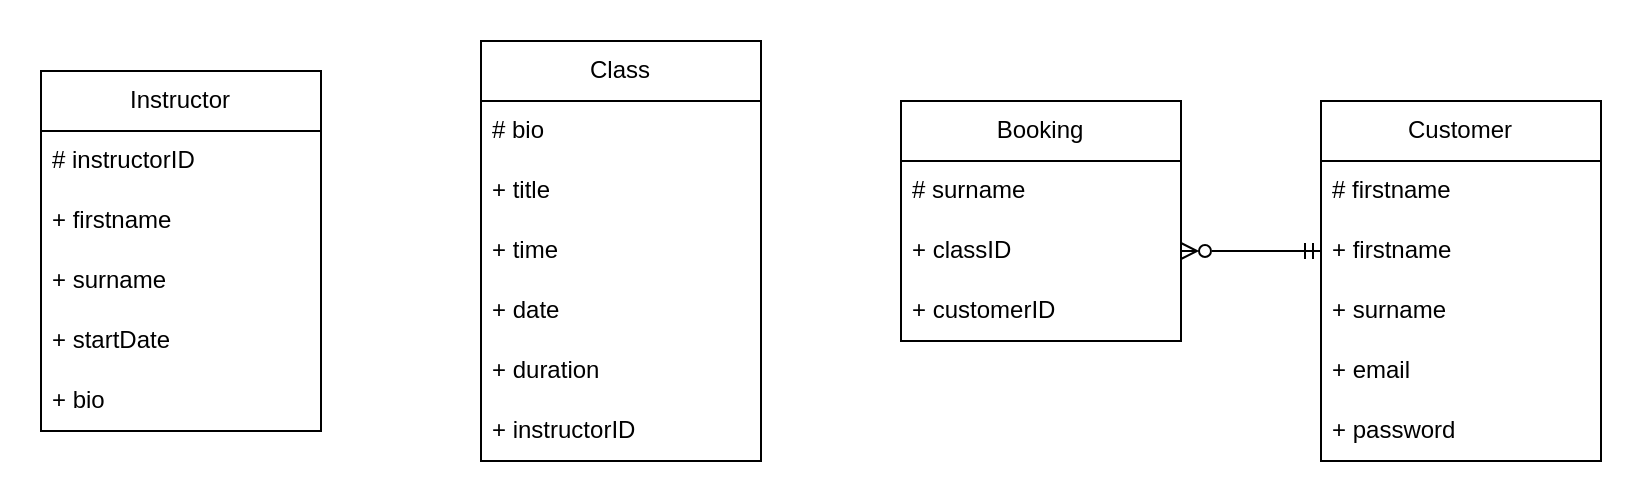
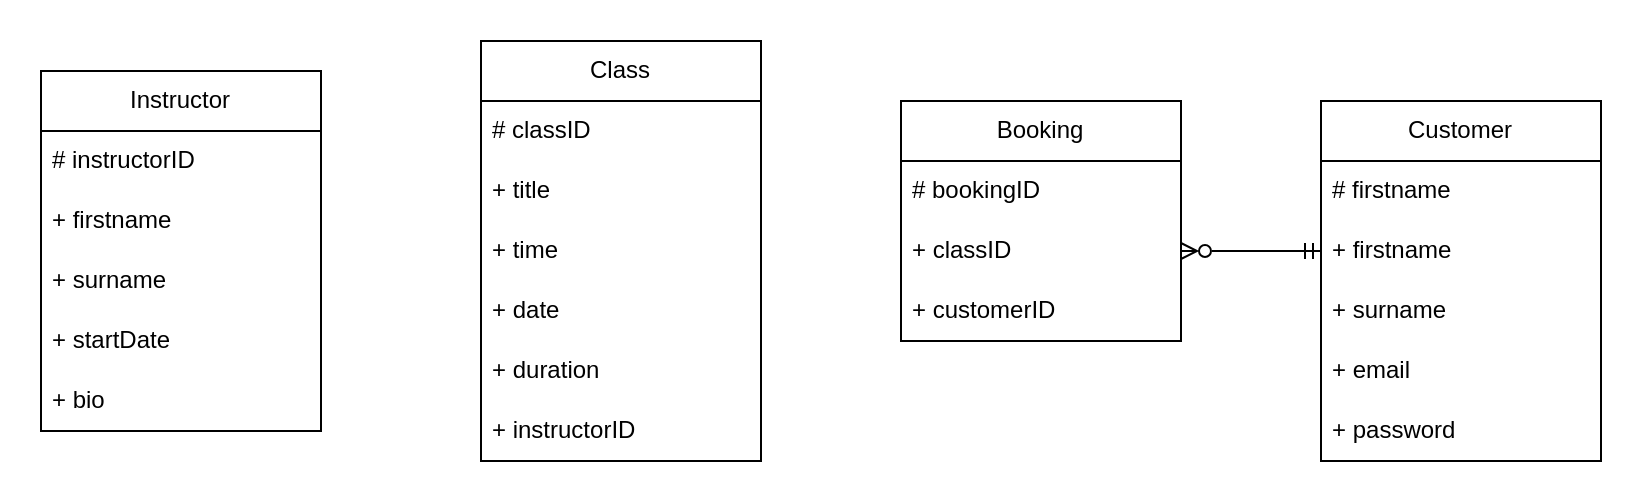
  <mxCell id="0" />
  <mxCell id="1" parent="0" />
  <mxCell id="2" value="Instructor" style="swimlane;fontStyle=0;childLayout=stackLayout;horizontal=1;startSize=30;horizontalStack=0;resizeParent=1;resizeParentMax=0;resizeLast=0;collapsible=1;marginBottom=0;whiteSpace=wrap;html=1;" parent="1" vertex="1"><mxGeometry x="20" y="35" width="140" height="180" as="geometry" /></mxCell>
  <mxCell id="3" value="# instructorID" style="text;strokeColor=none;fillColor=none;align=left;verticalAlign=middle;spacingLeft=4;spacingRight=4;overflow=hidden;points=[[0,0.5],[1,0.5]];portConstraint=eastwest;rotatable=0;whiteSpace=wrap;html=1;" parent="2" vertex="1"><mxGeometry y="30" width="140" height="30" as="geometry" /></mxCell>
  <mxCell id="4" value="+ firstname" style="text;strokeColor=none;fillColor=none;align=left;verticalAlign=middle;spacingLeft=4;spacingRight=4;overflow=hidden;points=[[0,0.5],[1,0.5]];portConstraint=eastwest;rotatable=0;whiteSpace=wrap;html=1;" parent="2" vertex="1"><mxGeometry y="60" width="140" height="30" as="geometry" /></mxCell>
  <mxCell id="5" value="+ surname" style="text;strokeColor=none;fillColor=none;align=left;verticalAlign=middle;spacingLeft=4;spacingRight=4;overflow=hidden;points=[[0,0.5],[1,0.5]];portConstraint=eastwest;rotatable=0;whiteSpace=wrap;html=1;" parent="2" vertex="1"><mxGeometry y="90" width="140" height="30" as="geometry" /></mxCell>
  <mxCell id="6" value="+ startDate" style="text;strokeColor=none;fillColor=none;align=left;verticalAlign=middle;spacingLeft=4;spacingRight=4;overflow=hidden;points=[[0,0.5],[1,0.5]];portConstraint=eastwest;rotatable=0;whiteSpace=wrap;html=1;" parent="2" vertex="1"><mxGeometry y="120" width="140" height="30" as="geometry" /></mxCell>
  <mxCell id="7" value="+ bio" style="text;strokeColor=none;fillColor=none;align=left;verticalAlign=middle;spacingLeft=4;spacingRight=4;overflow=hidden;points=[[0,0.5],[1,0.5]];portConstraint=eastwest;rotatable=0;whiteSpace=wrap;html=1;" parent="2" vertex="1"><mxGeometry y="150" width="140" height="30" as="geometry" /></mxCell>
  <mxCell id="8" value="Class" style="swimlane;fontStyle=0;childLayout=stackLayout;horizontal=1;startSize=30;horizontalStack=0;resizeParent=1;resizeParentMax=0;resizeLast=0;collapsible=1;marginBottom=0;whiteSpace=wrap;html=1;" parent="1" vertex="1"><mxGeometry x="240" y="20" width="140" height="210" as="geometry" /></mxCell>
- <mxCell id="9" value="# bio" style="text;strokeColor=none;fillColor=none;align=left;verticalAlign=middle;spacingLeft=4;spacingRight=4;overflow=hidden;points=[[0,0.5],[1,0.5]];portConstraint=eastwest;rotatable=0;whiteSpace=wrap;html=1;" parent="8" vertex="1"><mxGeometry y="30" width="140" height="30" as="geometry" /></mxCell>
+ <mxCell id="9" value="# classID" style="text;strokeColor=none;fillColor=none;align=left;verticalAlign=middle;spacingLeft=4;spacingRight=4;overflow=hidden;points=[[0,0.5],[1,0.5]];portConstraint=eastwest;rotatable=0;whiteSpace=wrap;html=1;" parent="8" vertex="1"><mxGeometry y="30" width="140" height="30" as="geometry" /></mxCell>
  <mxCell id="10" value="+ title" style="text;strokeColor=none;fillColor=none;align=left;verticalAlign=middle;spacingLeft=4;spacingRight=4;overflow=hidden;points=[[0,0.5],[1,0.5]];portConstraint=eastwest;rotatable=0;whiteSpace=wrap;html=1;" parent="8" vertex="1"><mxGeometry y="60" width="140" height="30" as="geometry" /></mxCell>
  <mxCell id="11" value="+ time" style="text;strokeColor=none;fillColor=none;align=left;verticalAlign=middle;spacingLeft=4;spacingRight=4;overflow=hidden;points=[[0,0.5],[1,0.5]];portConstraint=eastwest;rotatable=0;whiteSpace=wrap;html=1;" parent="8" vertex="1"><mxGeometry y="90" width="140" height="30" as="geometry" /></mxCell>
  <mxCell id="12" value="+ date" style="text;strokeColor=none;fillColor=none;align=left;verticalAlign=middle;spacingLeft=4;spacingRight=4;overflow=hidden;points=[[0,0.5],[1,0.5]];portConstraint=eastwest;rotatable=0;whiteSpace=wrap;html=1;" parent="8" vertex="1"><mxGeometry y="120" width="140" height="30" as="geometry" /></mxCell>
  <mxCell id="13" value="+ duration" style="text;strokeColor=none;fillColor=none;align=left;verticalAlign=middle;spacingLeft=4;spacingRight=4;overflow=hidden;points=[[0,0.5],[1,0.5]];portConstraint=eastwest;rotatable=0;whiteSpace=wrap;html=1;" parent="8" vertex="1"><mxGeometry y="150" width="140" height="30" as="geometry" /></mxCell>
  <mxCell id="14" value="+ instructorID" style="text;strokeColor=none;fillColor=none;align=left;verticalAlign=middle;spacingLeft=4;spacingRight=4;overflow=hidden;points=[[0,0.5],[1,0.5]];portConstraint=eastwest;rotatable=0;whiteSpace=wrap;html=1;" parent="8" vertex="1"><mxGeometry y="180" width="140" height="30" as="geometry" /></mxCell>
  <mxCell id="15" value="Booking" style="swimlane;fontStyle=0;childLayout=stackLayout;horizontal=1;startSize=30;horizontalStack=0;resizeParent=1;resizeParentMax=0;resizeLast=0;collapsible=1;marginBottom=0;whiteSpace=wrap;html=1;" parent="1" vertex="1"><mxGeometry x="450" y="50" width="140" height="120" as="geometry" /></mxCell>
- <mxCell id="16" value="# surname" style="text;strokeColor=none;fillColor=none;align=left;verticalAlign=middle;spacingLeft=4;spacingRight=4;overflow=hidden;points=[[0,0.5],[1,0.5]];portConstraint=eastwest;rotatable=0;whiteSpace=wrap;html=1;" parent="15" vertex="1"><mxGeometry y="30" width="140" height="30" as="geometry" /></mxCell>
+ <mxCell id="16" value="# bookingID" style="text;strokeColor=none;fillColor=none;align=left;verticalAlign=middle;spacingLeft=4;spacingRight=4;overflow=hidden;points=[[0,0.5],[1,0.5]];portConstraint=eastwest;rotatable=0;whiteSpace=wrap;html=1;" parent="15" vertex="1"><mxGeometry y="30" width="140" height="30" as="geometry" /></mxCell>
  <mxCell id="17" value="+ classID" style="text;strokeColor=none;fillColor=none;align=left;verticalAlign=middle;spacingLeft=4;spacingRight=4;overflow=hidden;points=[[0,0.5],[1,0.5]];portConstraint=eastwest;rotatable=0;whiteSpace=wrap;html=1;" parent="15" vertex="1"><mxGeometry y="60" width="140" height="30" as="geometry" /></mxCell>
  <mxCell id="18" value="+ customerID" style="text;strokeColor=none;fillColor=none;align=left;verticalAlign=middle;spacingLeft=4;spacingRight=4;overflow=hidden;points=[[0,0.5],[1,0.5]];portConstraint=eastwest;rotatable=0;whiteSpace=wrap;html=1;" parent="15" vertex="1"><mxGeometry y="90" width="140" height="30" as="geometry" /></mxCell>
  <mxCell id="19" value="Customer" style="swimlane;fontStyle=0;childLayout=stackLayout;horizontal=1;startSize=30;horizontalStack=0;resizeParent=1;resizeParentMax=0;resizeLast=0;collapsible=1;marginBottom=0;whiteSpace=wrap;html=1;" parent="1" vertex="1"><mxGeometry x="660" y="50" width="140" height="180" as="geometry" /></mxCell>
  <mxCell id="20" value="# firstname" style="text;strokeColor=none;fillColor=none;align=left;verticalAlign=middle;spacingLeft=4;spacingRight=4;overflow=hidden;points=[[0,0.5],[1,0.5]];portConstraint=eastwest;rotatable=0;whiteSpace=wrap;html=1;" parent="19" vertex="1"><mxGeometry y="30" width="140" height="30" as="geometry" /></mxCell>
  <mxCell id="21" value="+ firstname" style="text;strokeColor=none;fillColor=none;align=left;verticalAlign=middle;spacingLeft=4;spacingRight=4;overflow=hidden;points=[[0,0.5],[1,0.5]];portConstraint=eastwest;rotatable=0;whiteSpace=wrap;html=1;" parent="19" vertex="1"><mxGeometry y="60" width="140" height="30" as="geometry" /></mxCell>
  <mxCell id="22" value="+ surname" style="text;strokeColor=none;fillColor=none;align=left;verticalAlign=middle;spacingLeft=4;spacingRight=4;overflow=hidden;points=[[0,0.5],[1,0.5]];portConstraint=eastwest;rotatable=0;whiteSpace=wrap;html=1;" parent="19" vertex="1"><mxGeometry y="90" width="140" height="30" as="geometry" /></mxCell>
  <mxCell id="23" value="+ email" style="text;strokeColor=none;fillColor=none;align=left;verticalAlign=middle;spacingLeft=4;spacingRight=4;overflow=hidden;points=[[0,0.5],[1,0.5]];portConstraint=eastwest;rotatable=0;whiteSpace=wrap;html=1;" parent="19" vertex="1"><mxGeometry y="120" width="140" height="30" as="geometry" /></mxCell>
  <mxCell id="24" value="+ password" style="text;strokeColor=none;fillColor=none;align=left;verticalAlign=middle;spacingLeft=4;spacingRight=4;overflow=hidden;points=[[0,0.5],[1,0.5]];portConstraint=eastwest;rotatable=0;whiteSpace=wrap;html=1;" parent="19" vertex="1"><mxGeometry y="150" width="140" height="30" as="geometry" /></mxCell>
  <mxCell id="25" style="edgeStyle=orthogonalEdgeStyle;rounded=0;orthogonalLoop=1;jettySize=auto;html=1;entryX=0;entryY=0.5;entryDx=0;entryDy=0;endArrow=ERmandOne;endFill=0;startArrow=ERzeroToMany;startFill=0;" parent="1" source="17" target="21" edge="1"><mxGeometry relative="1" as="geometry" /></mxCell>
